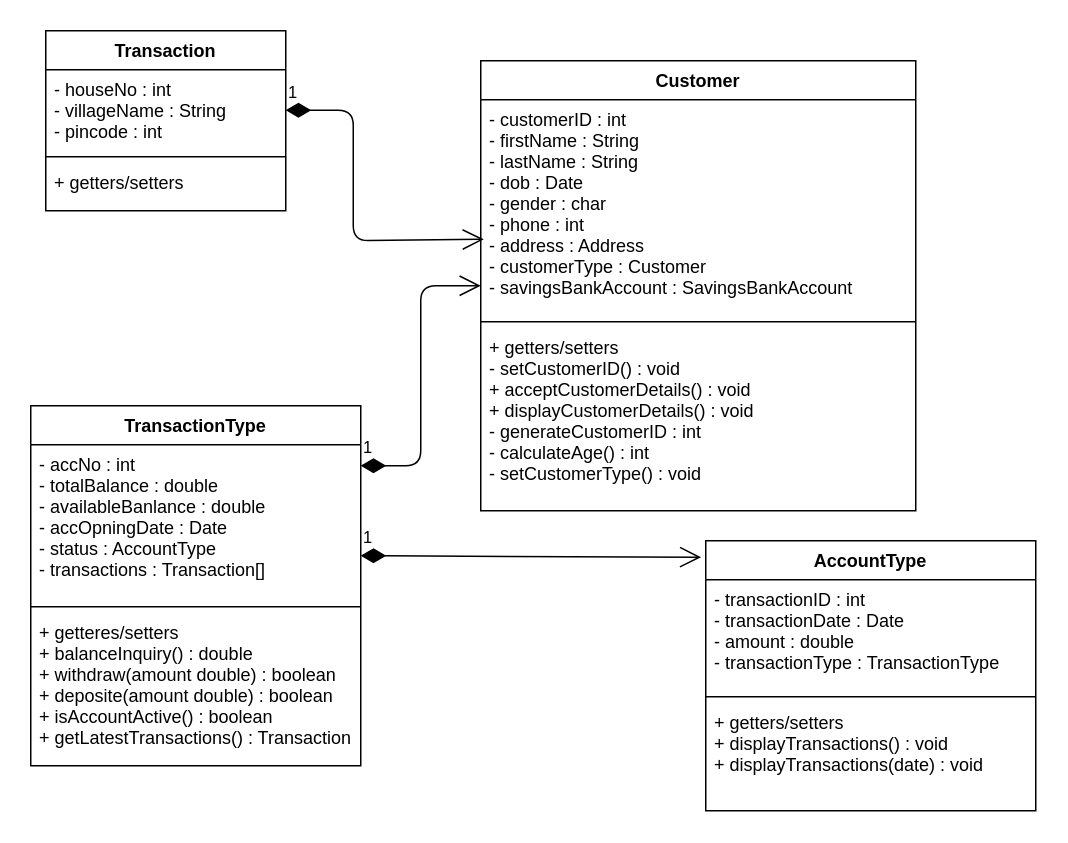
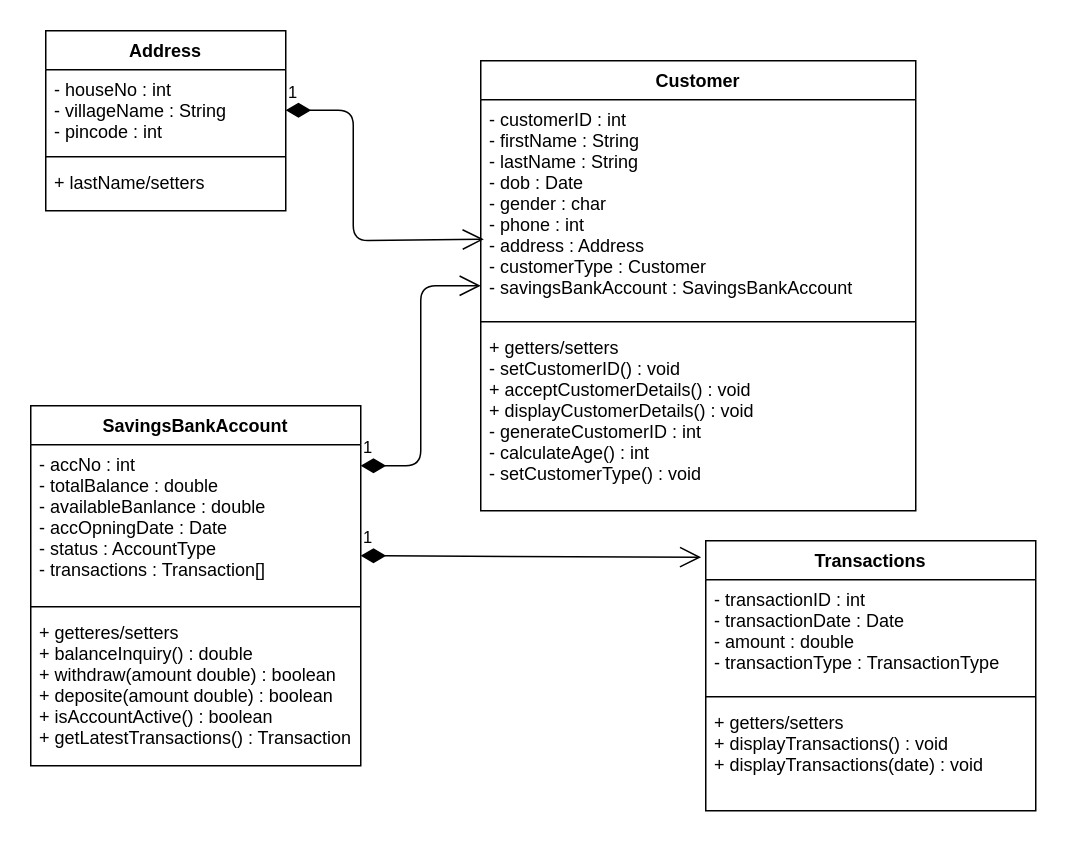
  <mxCell id="0" />
  <mxCell id="1" parent="0" />
  <mxCell id="2" value="Customer" style="swimlane;fontStyle=1;align=center;verticalAlign=top;childLayout=stackLayout;horizontal=1;startSize=26;horizontalStack=0;resizeParent=1;resizeParentMax=0;resizeLast=0;collapsible=1;marginBottom=0;" parent="1" vertex="1"><mxGeometry x="320" y="40" width="290" height="300" as="geometry" /></mxCell>
  <mxCell id="3" value="- customerID : int&#10;- firstName : String&#10;- lastName : String&#10;- dob : Date&#10;- gender : char&#10;- phone : int&#10;- address : Address&#10;- customerType : Customer&#10;- savingsBankAccount : SavingsBankAccount" style="text;strokeColor=none;fillColor=none;align=left;verticalAlign=top;spacingLeft=4;spacingRight=4;overflow=hidden;rotatable=0;points=[[0,0.5],[1,0.5]];portConstraint=eastwest;" parent="2" vertex="1"><mxGeometry y="26" width="290" height="144" as="geometry" /></mxCell>
  <mxCell id="4" value="" style="line;strokeWidth=1;fillColor=none;align=left;verticalAlign=middle;spacingTop=-1;spacingLeft=3;spacingRight=3;rotatable=0;labelPosition=right;points=[];portConstraint=eastwest;" parent="2" vertex="1"><mxGeometry y="170" width="290" height="8" as="geometry" /></mxCell>
  <mxCell id="5" value="+ getters/setters&#10;- setCustomerID() : void&#10;+ acceptCustomerDetails() : void&#10;+ displayCustomerDetails() : void&#10;- generateCustomerID : int&#10;- calculateAge() : int&#10;- setCustomerType() : void " style="text;strokeColor=none;fillColor=none;align=left;verticalAlign=top;spacingLeft=4;spacingRight=4;overflow=hidden;rotatable=0;points=[[0,0.5],[1,0.5]];portConstraint=eastwest;" parent="2" vertex="1"><mxGeometry y="178" width="290" height="122" as="geometry" /></mxCell>
- <mxCell id="6" value="Transaction" style="swimlane;fontStyle=1;align=center;verticalAlign=top;childLayout=stackLayout;horizontal=1;startSize=26;horizontalStack=0;resizeParent=1;resizeParentMax=0;resizeLast=0;collapsible=1;marginBottom=0;" parent="1" vertex="1"><mxGeometry x="30" y="20" width="160" height="120" as="geometry" /></mxCell>
+ <mxCell id="6" value="Address" style="swimlane;fontStyle=1;align=center;verticalAlign=top;childLayout=stackLayout;horizontal=1;startSize=26;horizontalStack=0;resizeParent=1;resizeParentMax=0;resizeLast=0;collapsible=1;marginBottom=0;" parent="1" vertex="1"><mxGeometry x="30" y="20" width="160" height="120" as="geometry" /></mxCell>
  <mxCell id="7" value="- houseNo : int&#10;- villageName : String&#10;- pincode : int" style="text;strokeColor=none;fillColor=none;align=left;verticalAlign=top;spacingLeft=4;spacingRight=4;overflow=hidden;rotatable=0;points=[[0,0.5],[1,0.5]];portConstraint=eastwest;" parent="6" vertex="1"><mxGeometry y="26" width="160" height="54" as="geometry" /></mxCell>
  <mxCell id="8" value="" style="line;strokeWidth=1;fillColor=none;align=left;verticalAlign=middle;spacingTop=-1;spacingLeft=3;spacingRight=3;rotatable=0;labelPosition=right;points=[];portConstraint=eastwest;" parent="6" vertex="1"><mxGeometry y="80" width="160" height="8" as="geometry" /></mxCell>
- <mxCell id="9" value="+ getters/setters" style="text;strokeColor=none;fillColor=none;align=left;verticalAlign=top;spacingLeft=4;spacingRight=4;overflow=hidden;rotatable=0;points=[[0,0.5],[1,0.5]];portConstraint=eastwest;" parent="6" vertex="1"><mxGeometry y="88" width="160" height="32" as="geometry" /></mxCell>
+ <mxCell id="9" value="+ lastName/setters" style="text;strokeColor=none;fillColor=none;align=left;verticalAlign=top;spacingLeft=4;spacingRight=4;overflow=hidden;rotatable=0;points=[[0,0.5],[1,0.5]];portConstraint=eastwest;" parent="6" vertex="1"><mxGeometry y="88" width="160" height="32" as="geometry" /></mxCell>
  <mxCell id="10" value="1" style="endArrow=open;html=1;endSize=12;startArrow=diamondThin;startSize=14;startFill=1;edgeStyle=orthogonalEdgeStyle;align=left;verticalAlign=bottom;entryX=0.007;entryY=0.646;entryDx=0;entryDy=0;entryPerimeter=0;" parent="1" source="7" target="3" edge="1"><mxGeometry x="-1" y="3" relative="1" as="geometry"><mxPoint x="190" y="73" as="sourcePoint" /><mxPoint x="310" y="160" as="targetPoint" /><Array as="points"><mxPoint x="235" y="73" /><mxPoint x="235" y="160" /></Array></mxGeometry></mxCell>
- <mxCell id="11" value="TransactionType" style="swimlane;fontStyle=1;align=center;verticalAlign=top;childLayout=stackLayout;horizontal=1;startSize=26;horizontalStack=0;resizeParent=1;resizeParentMax=0;resizeLast=0;collapsible=1;marginBottom=0;" parent="1" vertex="1"><mxGeometry x="20" y="270" width="220" height="240" as="geometry" /></mxCell>
+ <mxCell id="11" value="SavingsBankAccount" style="swimlane;fontStyle=1;align=center;verticalAlign=top;childLayout=stackLayout;horizontal=1;startSize=26;horizontalStack=0;resizeParent=1;resizeParentMax=0;resizeLast=0;collapsible=1;marginBottom=0;" parent="1" vertex="1"><mxGeometry x="20" y="270" width="220" height="240" as="geometry" /></mxCell>
  <mxCell id="12" value="- accNo : int&#10;- totalBalance : double&#10;- availableBanlance : double&#10;- accOpningDate : Date&#10;- status : AccountType&#10;- transactions : Transaction[]" style="text;strokeColor=none;fillColor=none;align=left;verticalAlign=top;spacingLeft=4;spacingRight=4;overflow=hidden;rotatable=0;points=[[0,0.5],[1,0.5]];portConstraint=eastwest;" parent="11" vertex="1"><mxGeometry y="26" width="220" height="104" as="geometry" /></mxCell>
  <mxCell id="13" value="" style="line;strokeWidth=1;fillColor=none;align=left;verticalAlign=middle;spacingTop=-1;spacingLeft=3;spacingRight=3;rotatable=0;labelPosition=right;points=[];portConstraint=eastwest;" parent="11" vertex="1"><mxGeometry y="130" width="220" height="8" as="geometry" /></mxCell>
  <mxCell id="14" value="+ getteres/setters&#10;+ balanceInquiry() : double&#10;+ withdraw(amount double) : boolean&#10;+ deposite(amount double) : boolean&#10;+ isAccountActive() : boolean&#10;+ getLatestTransactions() : Transaction" style="text;strokeColor=none;fillColor=none;align=left;verticalAlign=top;spacingLeft=4;spacingRight=4;overflow=hidden;rotatable=0;points=[[0,0.5],[1,0.5]];portConstraint=eastwest;" parent="11" vertex="1"><mxGeometry y="138" width="220" height="102" as="geometry" /></mxCell>
  <mxCell id="15" value="1" style="endArrow=open;html=1;endSize=12;startArrow=diamondThin;startSize=14;startFill=1;edgeStyle=orthogonalEdgeStyle;align=left;verticalAlign=bottom;" parent="1" target="3" edge="1"><mxGeometry x="-1" y="3" relative="1" as="geometry"><mxPoint x="240" y="310" as="sourcePoint" /><mxPoint x="320" y="230" as="targetPoint" /><Array as="points"><mxPoint x="280" y="310" /><mxPoint x="280" y="190" /></Array></mxGeometry></mxCell>
- <mxCell id="16" value="AccountType" style="swimlane;fontStyle=1;align=center;verticalAlign=top;childLayout=stackLayout;horizontal=1;startSize=26;horizontalStack=0;resizeParent=1;resizeParentMax=0;resizeLast=0;collapsible=1;marginBottom=0;" parent="1" vertex="1"><mxGeometry x="470" y="360" width="220" height="180" as="geometry" /></mxCell>
+ <mxCell id="16" value="Transactions" style="swimlane;fontStyle=1;align=center;verticalAlign=top;childLayout=stackLayout;horizontal=1;startSize=26;horizontalStack=0;resizeParent=1;resizeParentMax=0;resizeLast=0;collapsible=1;marginBottom=0;" parent="1" vertex="1"><mxGeometry x="470" y="360" width="220" height="180" as="geometry" /></mxCell>
  <mxCell id="17" value="- transactionID : int&#10;- transactionDate : Date&#10;- amount : double&#10;- transactionType : TransactionType" style="text;strokeColor=none;fillColor=none;align=left;verticalAlign=top;spacingLeft=4;spacingRight=4;overflow=hidden;rotatable=0;points=[[0,0.5],[1,0.5]];portConstraint=eastwest;" parent="16" vertex="1"><mxGeometry y="26" width="220" height="74" as="geometry" /></mxCell>
  <mxCell id="18" value="" style="line;strokeWidth=1;fillColor=none;align=left;verticalAlign=middle;spacingTop=-1;spacingLeft=3;spacingRight=3;rotatable=0;labelPosition=right;points=[];portConstraint=eastwest;" parent="16" vertex="1"><mxGeometry y="100" width="220" height="8" as="geometry" /></mxCell>
  <mxCell id="19" value="+ getters/setters&#10;+ displayTransactions() : void&#10;+ displayTransactions(date) : void" style="text;strokeColor=none;fillColor=none;align=left;verticalAlign=top;spacingLeft=4;spacingRight=4;overflow=hidden;rotatable=0;points=[[0,0.5],[1,0.5]];portConstraint=eastwest;" parent="16" vertex="1"><mxGeometry y="108" width="220" height="72" as="geometry" /></mxCell>
  <mxCell id="20" value="1" style="endArrow=open;html=1;endSize=12;startArrow=diamondThin;startSize=14;startFill=1;edgeStyle=orthogonalEdgeStyle;align=left;verticalAlign=bottom;entryX=-0.014;entryY=0.061;entryDx=0;entryDy=0;entryPerimeter=0;" parent="1" target="16" edge="1"><mxGeometry x="-1" y="3" relative="1" as="geometry"><mxPoint x="240" y="370" as="sourcePoint" /><mxPoint x="400" y="370" as="targetPoint" /><Array as="points"><mxPoint x="467" y="370" /></Array></mxGeometry></mxCell>
